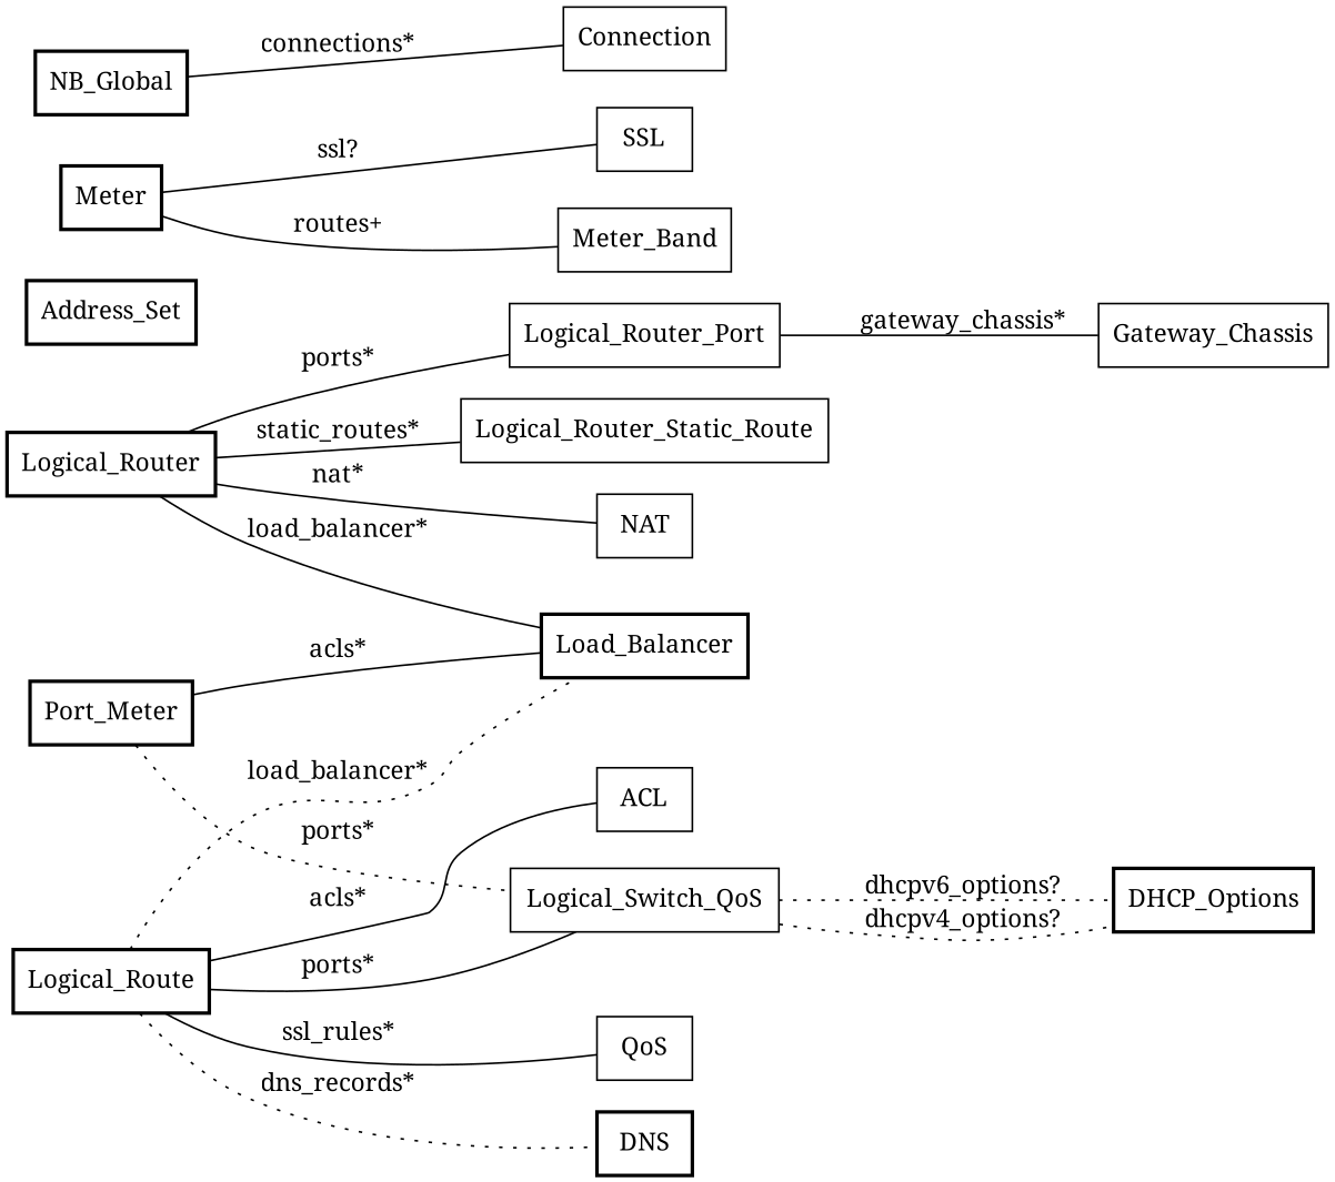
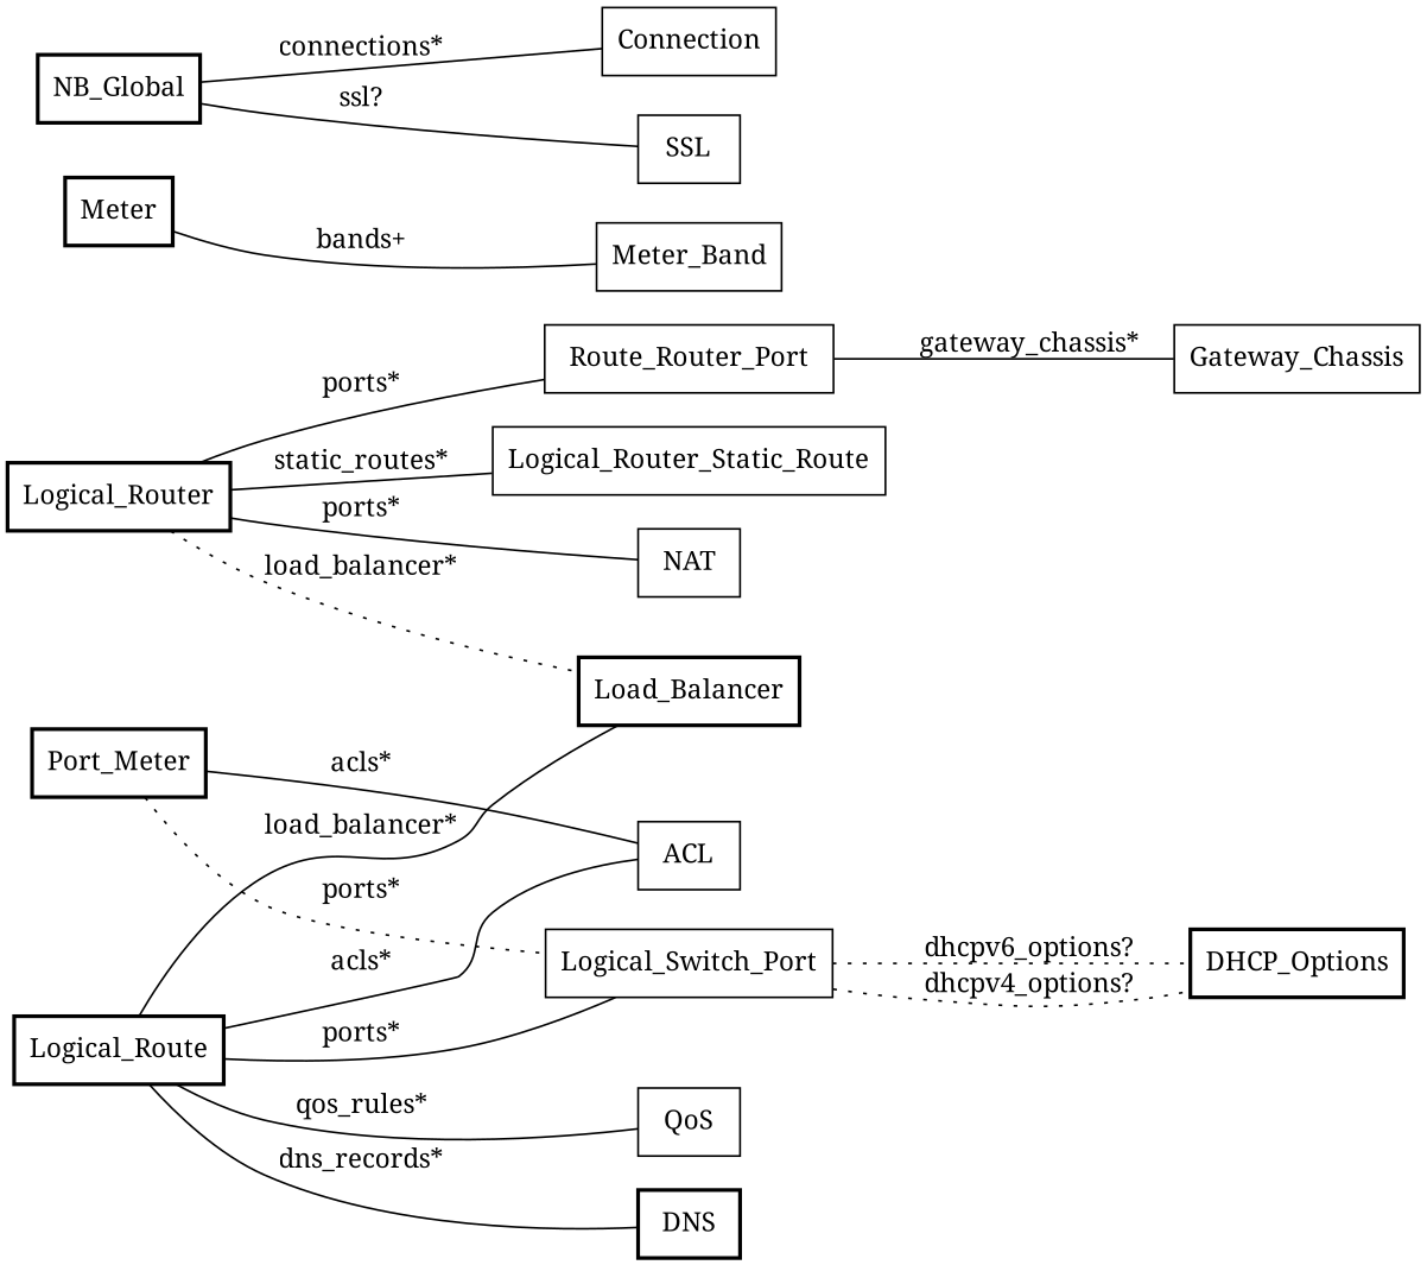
  digraph {
    fontname="Noto Serif"
    rankdir=LR
    node [fontname="Noto Serif" shape=box]
    edge [arrowhead=none arrowtail=none dir=none fontname="Noto Serif"]
    Load_Balancer [style=bold]
    DHCP_Options [style=bold]
-   Logical_Switch_Port [label=Logical_Switch_QoS]
-   Address_Set [style=bold]
+   Logical_Switch_Port
    NB_Global [style=bold]
    Connection
    SSL
    DNS [style=bold]
-   Logical_Router_Port
+   Logical_Router_Port [label=Route_Router_Port]
    Gateway_Chassis
    Logical_Router [style=bold]
    Logical_Router_Static_Route
    NAT
    Meter [style=bold]
    Meter_Band
    n16 [label=Port_Meter style=bold]
    ACL
    n18 [label=Logical_Route style=bold]
    QoS
    Logical_Switch_Port -> DHCP_Options [label="dhcpv6_options?" style=dotted]
    Logical_Switch_Port -> DHCP_Options [label="dhcpv4_options?" style=dotted]
    NB_Global -> Connection [label="connections*"]
-   Meter -> SSL [label="ssl?"]
+   NB_Global -> SSL [label="ssl?"]
    Logical_Router_Port -> Gateway_Chassis [label="gateway_chassis*"]
-   Logical_Router -> Load_Balancer [label="load_balancer*"]
+   Logical_Router -> Load_Balancer [label="load_balancer*" style=dotted]
    Logical_Router -> Logical_Router_Port [label="ports*"]
    Logical_Router -> Logical_Router_Static_Route [label="static_routes*"]
-   Logical_Router -> NAT [label="nat*"]
-   Meter -> Meter_Band [label="routes+"]
+   Logical_Router -> NAT [label="ports*"]
+   Meter -> Meter_Band [label="bands+"]
    n16 -> Logical_Switch_Port [label="ports*" style=dotted]
-   n16 -> Load_Balancer [label="acls*"]
-   n18 -> Load_Balancer [label="load_balancer*" style=dotted]
+   n16 -> ACL [label="acls*"]
+   n18 -> Load_Balancer [label="load_balancer*"]
    n18 -> Logical_Switch_Port [label="ports*"]
-   n18 -> DNS [label="dns_records*" style=dotted]
+   n18 -> DNS [label="dns_records*" style=solid]
    n18 -> ACL [label="acls*"]
-   n18 -> QoS [label="ssl_rules*"]
+   n18 -> QoS [label="qos_rules*"]
  }
